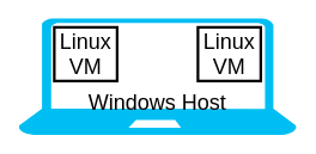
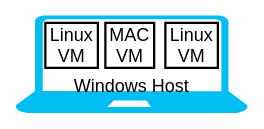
  <mxCell id="0" />
  <mxCell id="1" parent="0" />
  <mxCell id="2" value="" style="verticalLabelPosition=bottom;html=1;verticalAlign=top;align=center;strokeColor=none;fillColor=#00BEF2;shape=mxgraph.azure.laptop;pointerEvents=1;" vertex="1" parent="1"><mxGeometry x="20" y="20" width="310" height="130" as="geometry" /></mxCell>
  <mxCell id="3" value="Windows Host" style="text;html=1;strokeColor=none;fillColor=none;align=center;verticalAlign=middle;whiteSpace=wrap;rounded=0;fontSize=24;" vertex="1" parent="1"><mxGeometry x="80" y="100" width="190" height="30" as="geometry" /></mxCell>
  <mxCell id="4" value="Linux&lt;br style=&quot;font-size: 24px;&quot;&gt;VM" style="text;html=1;strokeColor=default;fillColor=none;align=center;verticalAlign=middle;whiteSpace=wrap;rounded=0;fontSize=24;strokeWidth=3;" vertex="1" parent="1"><mxGeometry x="60" y="30" width="70" height="60" as="geometry" /></mxCell>
+ <mxCell id="5" value="MAC&lt;br style=&quot;font-size: 24px;&quot;&gt;VM" style="text;html=1;strokeColor=default;fillColor=none;align=center;verticalAlign=middle;whiteSpace=wrap;rounded=0;fontSize=24;strokeWidth=3;" vertex="1" parent="1"><mxGeometry x="140" y="30" width="65" height="60" as="geometry" /></mxCell>
  <mxCell id="6" value="Linux&lt;br style=&quot;font-size: 24px&quot;&gt;VM" style="text;html=1;strokeColor=default;fillColor=none;align=center;verticalAlign=middle;whiteSpace=wrap;rounded=0;fontSize=24;strokeWidth=3;" vertex="1" parent="1"><mxGeometry x="220" y="30" width="70" height="60" as="geometry" /></mxCell>
